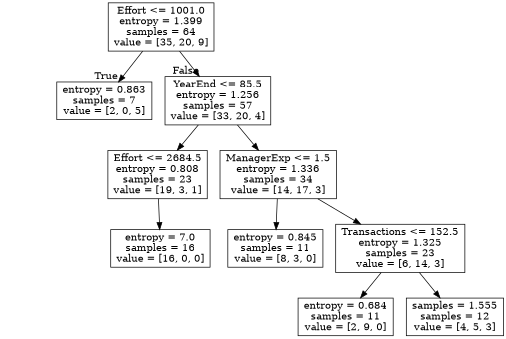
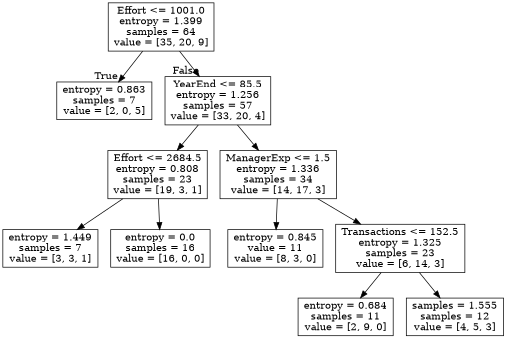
  digraph {
    node [shape=box]
    n1 [label="Effort <= 1001.0\nentropy = 1.399\nsamples = 64\nvalue = [35, 20, 9]"]
    n2 [label="entropy = 0.863\nsamples = 7\nvalue = [2, 0, 5]"]
    n3 [label="YearEnd <= 85.5\nentropy = 1.256\nsamples = 57\nvalue = [33, 20, 4]"]
    n4 [label="Effort <= 2684.5\nentropy = 0.808\nsamples = 23\nvalue = [19, 3, 1]"]
    n5 [label="ManagerExp <= 1.5\nentropy = 1.336\nsamples = 34\nvalue = [14, 17, 3]"]
-   n7 [label="entropy = 7.0\nsamples = 16\nvalue = [16, 0, 0]"]
-   n8 [label="entropy = 0.845\nsamples = 11\nvalue = [8, 3, 0]"]
+   n6 [label="entropy = 1.449\nsamples = 7\nvalue = [3, 3, 1]"]
+   n7 [label="entropy = 0.0\nsamples = 16\nvalue = [16, 0, 0]"]
+   n8 [label="entropy = 0.845\nvalue = 11\nvalue = [8, 3, 0]"]
    n9 [label="Transactions <= 152.5\nentropy = 1.325\nsamples = 23\nvalue = [6, 14, 3]"]
    n10 [label="entropy = 0.684\nsamples = 11\nvalue = [2, 9, 0]"]
    n11 [label="samples = 1.555\nsamples = 12\nvalue = [4, 5, 3]"]
    n1 -> n2 [headlabel=True labelangle=45 labeldistance=2.5]
    n1 -> n3 [headlabel=False labelangle=-45 labeldistance=2.5]
    n3 -> n4
    n3 -> n5
+   n4 -> n6
    n4 -> n7
    n5 -> n8
    n5 -> n9
    n9 -> n10
    n9 -> n11
  }
